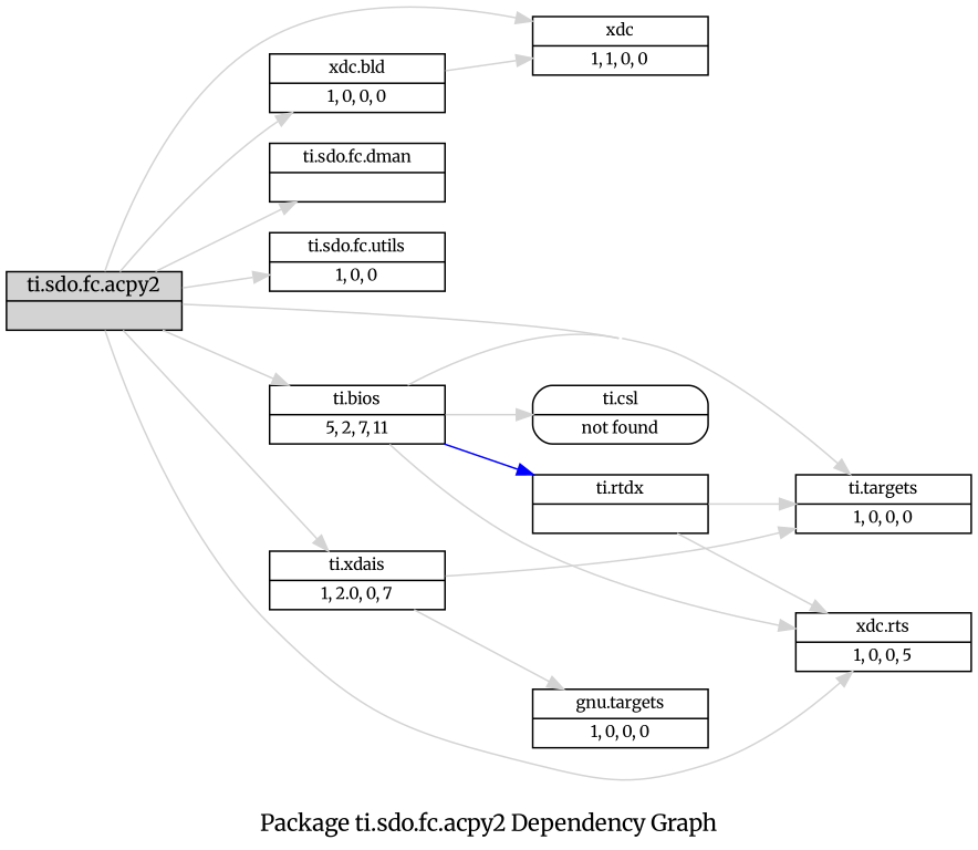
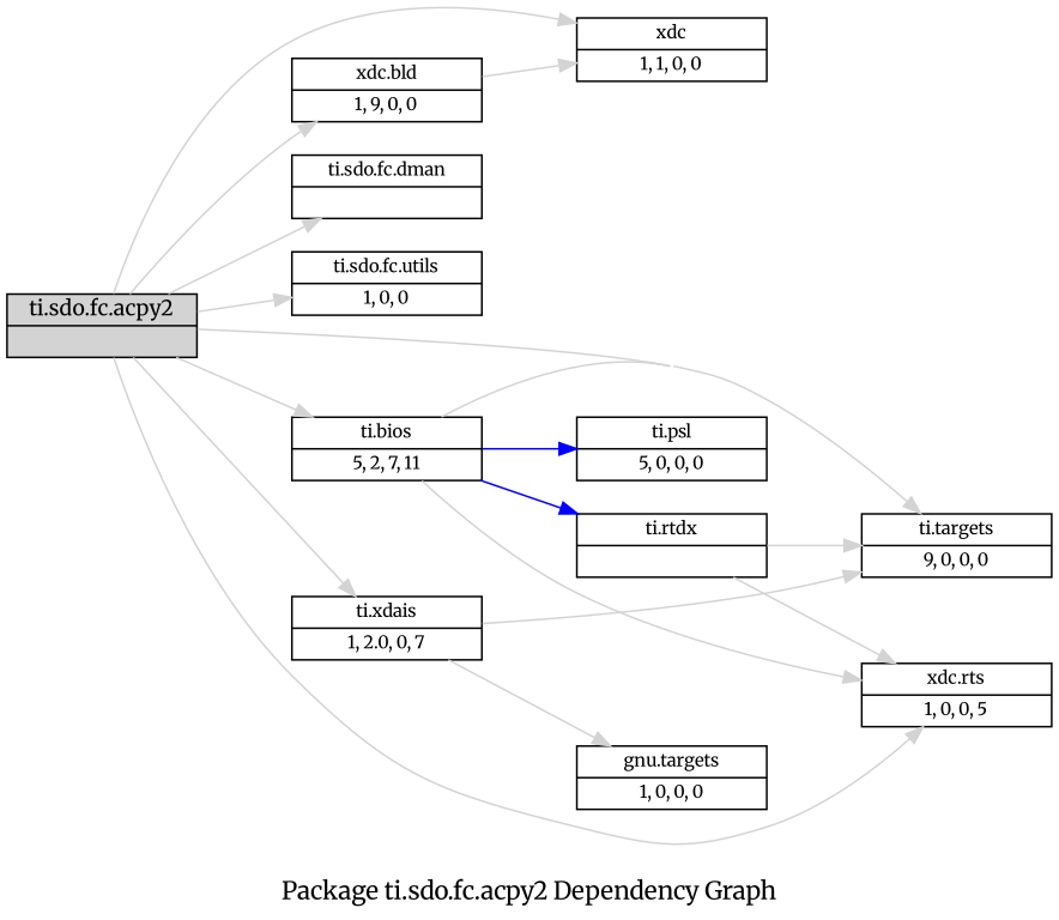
  digraph {
    concentrate=true
    fontname=Merriweather
    label="\nPackage ti.sdo.fc.acpy2 Dependency Graph"
    rankdir=LR
    ranksep=.75
    node [color=black fillcolor=white fixedsize=true font=Helvetica fontname=Merriweather fontsize=10 shape=record style=filled]
    edge [color=lightgrey fontname=Merriweather style=solid]
    n1 [fillcolor=lightgrey fontsize=12 label="ti.sdo.fc.acpy2|" width=1.5]
    n2 [label="xdc|1, 1, 0, 0" width=1.5]
-   n3 [label="xdc.bld|1, 0, 0, 0" width=1.5]
+   n3 [label="xdc.bld|1, 9, 0, 0" width=1.5]
    n4 [label="ti.sdo.fc.dman|" width=1.5]
    n5 [label="ti.sdo.fc.utils|1, 0, 0" width=1.5]
-   n6 [label="ti.targets|1, 0, 0, 0" width=1.5]
+   n6 [label="ti.targets|9, 0, 0, 0" width=1.5]
    n7 [label="ti.bios|5, 2, 7, 11" width=1.5]
    n8 [label="xdc.rts|1, 0, 0, 5" width=1.5]
    n9 [label="ti.xdais|1, 2.0, 0, 7" width=1.5]
+   n10 [label="ti.psl|5, 0, 0, 0" width=1.5]
    n11 [label="ti.rtdx|" width=1.5]
-   n12 [label="ti.csl|not found" style=rounded width=1.5]
    n13 [label="gnu.targets|1, 0, 0, 0" width=1.5]
    n1 -> n2
    n1 -> n3
    n1 -> n4
    n1 -> n5
    n1 -> n6
    n1 -> n7
    n1 -> n8
    n1 -> n9
    n3 -> n2
    n7 -> n6
    n7 -> n8
+   n7 -> n10 [color=blue]
+   n7 -> n10
    n7 -> n11 [color=blue]
    n7 -> n11
-   n7 -> n12
    n9 -> n6
    n9 -> n13
    n11 -> n6
    n11 -> n8
  }
